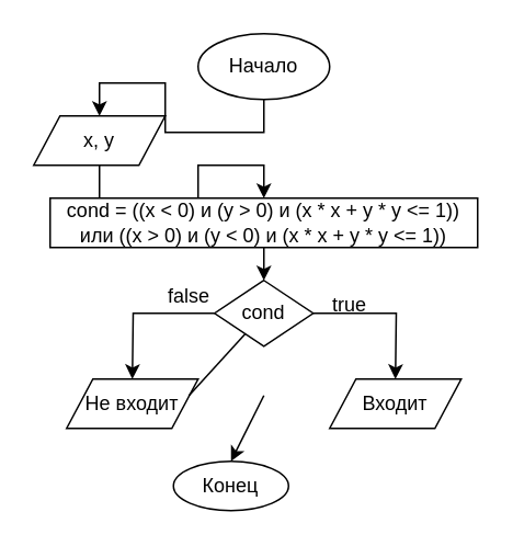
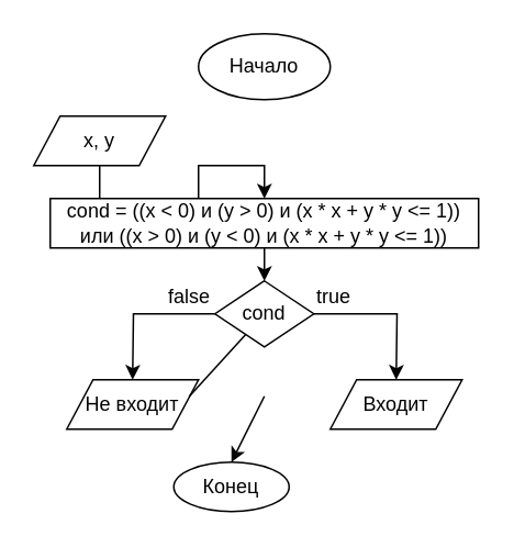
  <mxCell id="0" />
  <mxCell id="1" parent="0" />
- <mxCell id="2" style="edgeStyle=orthogonalEdgeStyle;rounded=0;orthogonalLoop=1;jettySize=auto;html=1;exitX=0.5;exitY=1;exitDx=0;exitDy=0;entryX=0.5;entryY=0;entryDx=0;entryDy=0;" edge="1" parent="1" source="3" target="5"><mxGeometry relative="1" as="geometry" /></mxCell>
  <mxCell id="3" value="Начало" style="ellipse;whiteSpace=wrap;html=1;" vertex="1" parent="1"><mxGeometry x="120" y="20" width="80" height="40" as="geometry" /></mxCell>
  <mxCell id="4" style="edgeStyle=orthogonalEdgeStyle;rounded=0;orthogonalLoop=1;jettySize=auto;html=1;exitX=0.5;exitY=1;exitDx=0;exitDy=0;entryX=0.5;entryY=0;entryDx=0;entryDy=0;" edge="1" parent="1" source="5" target="7"><mxGeometry relative="1" as="geometry" /></mxCell>
  <mxCell id="5" value="x, y" style="shape=parallelogram;perimeter=parallelogramPerimeter;whiteSpace=wrap;html=1;" vertex="1" parent="1"><mxGeometry x="20" y="70" width="80" height="30" as="geometry" /></mxCell>
  <mxCell id="6" style="edgeStyle=orthogonalEdgeStyle;rounded=0;orthogonalLoop=1;jettySize=auto;html=1;exitX=0.5;exitY=1;exitDx=0;exitDy=0;entryX=0.5;entryY=0;entryDx=0;entryDy=0;" edge="1" parent="1" source="7" target="10"><mxGeometry relative="1" as="geometry" /></mxCell>
  <mxCell id="7" value="cond =&amp;nbsp;((x &amp;lt; 0) и (y &amp;gt; 0) и (x * x + y * y &amp;lt;= 1)) &lt;br&gt;или ((x &amp;gt; 0) и (y &amp;lt; 0) и (x * x + y * y &amp;lt;= 1))" style="rounded=0;whiteSpace=wrap;html=1;" vertex="1" parent="1"><mxGeometry x="30" y="120" width="260" height="30" as="geometry" /></mxCell>
  <mxCell id="8" style="edgeStyle=orthogonalEdgeStyle;rounded=0;orthogonalLoop=1;jettySize=auto;html=1;exitX=0;exitY=0.5;exitDx=0;exitDy=0;" edge="1" parent="1" source="10"><mxGeometry relative="1" as="geometry"><mxPoint x="80" y="230" as="targetPoint" /></mxGeometry></mxCell>
  <mxCell id="9" style="edgeStyle=orthogonalEdgeStyle;rounded=0;orthogonalLoop=1;jettySize=auto;html=1;exitX=1;exitY=0.5;exitDx=0;exitDy=0;" edge="1" parent="1" source="10"><mxGeometry relative="1" as="geometry"><mxPoint x="240" y="230" as="targetPoint" /></mxGeometry></mxCell>
  <mxCell id="10" value="cond" style="rhombus;whiteSpace=wrap;html=1;" vertex="1" parent="1"><mxGeometry x="130" y="170" width="60" height="40" as="geometry" /></mxCell>
- <mxCell id="11" value="true" style="text;html=1;resizable=0;points=[];autosize=1;align=left;verticalAlign=top;spacingTop=-4;" vertex="1" parent="1"><mxGeometry x="200" y="175" width="40" height="20" as="geometry" /></mxCell>
+ <mxCell id="11" value="true" style="text;html=1;resizable=0;points=[];autosize=1;align=left;verticalAlign=top;spacingTop=-4;" vertex="1" parent="1"><mxGeometry x="190" y="170" width="40" height="20" as="geometry" /></mxCell>
  <mxCell id="12" value="false" style="text;html=1;resizable=0;points=[];autosize=1;align=left;verticalAlign=top;spacingTop=-4;" vertex="1" parent="1"><mxGeometry x="100" y="170" width="40" height="20" as="geometry" /></mxCell>
  <mxCell id="13" value="Входит" style="shape=parallelogram;perimeter=parallelogramPerimeter;whiteSpace=wrap;html=1;" vertex="1" parent="1"><mxGeometry x="200" y="230" width="80" height="30" as="geometry" /></mxCell>
  <mxCell id="14" value="Не входит" style="shape=parallelogram;perimeter=parallelogramPerimeter;whiteSpace=wrap;html=1;" vertex="1" parent="1"><mxGeometry x="40" y="230" width="80" height="30" as="geometry" /></mxCell>
  <mxCell id="15" value="Конец" style="ellipse;whiteSpace=wrap;html=1;" vertex="1" parent="1"><mxGeometry x="105" y="280" width="70" height="30" as="geometry" /></mxCell>
  <mxCell id="16" value="" style="endArrow=classic;html=1;entryX=0.5;entryY=0;entryDx=0;entryDy=0;" edge="1" parent="1" target="15"><mxGeometry width="50" height="50" relative="1" as="geometry"><mxPoint x="160" y="240" as="sourcePoint" /><mxPoint x="210" y="220" as="targetPoint" /></mxGeometry></mxCell>
  <mxCell id="17" value="" style="endArrow=none;html=1;exitX=0.929;exitY=0.34;exitDx=0;exitDy=0;exitPerimeter=0;" edge="1" parent="1" source="14" target="10"><mxGeometry width="50" height="50" relative="1" as="geometry"><mxPoint x="130" y="270" as="sourcePoint" /><mxPoint x="180" y="220" as="targetPoint" /></mxGeometry></mxCell>
